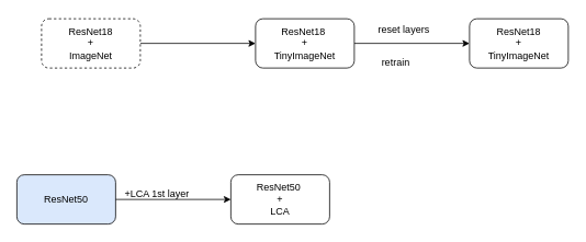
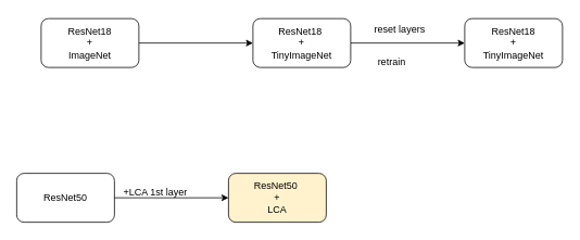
  <mxCell id="0" />
  <mxCell id="1" parent="0" />
- <mxCell id="2" value="ResNet50" style="rounded=1;whiteSpace=wrap;html=1;fillColor=#dae8fc;" parent="1" vertex="1"><mxGeometry x="20" y="212" width="120" height="60" as="geometry" /></mxCell>
+ <mxCell id="2" value="ResNet50" style="rounded=1;whiteSpace=wrap;html=1;" parent="1" vertex="1"><mxGeometry x="20" y="212" width="120" height="60" as="geometry" /></mxCell>
  <mxCell id="3" value="" style="endArrow=classic;html=1;rounded=0;" edge="1" parent="1"><mxGeometry width="50" height="50" relative="1" as="geometry"><mxPoint x="140" y="242" as="sourcePoint" /><mxPoint x="280" y="242" as="targetPoint" /></mxGeometry></mxCell>
  <mxCell id="4" value="+LCA 1st layer" style="text;html=1;align=center;verticalAlign=middle;resizable=0;points=[];autosize=1;strokeColor=none;fillColor=none;" vertex="1" parent="1"><mxGeometry x="140" y="220" width="100" height="30" as="geometry" /></mxCell>
- <mxCell id="5" value="ResNet50&amp;nbsp;&lt;br&gt;+&lt;br&gt;LCA" style="rounded=1;whiteSpace=wrap;html=1;" vertex="1" parent="1"><mxGeometry x="280" y="212" width="120" height="60" as="geometry" /></mxCell>
+ <mxCell id="5" value="ResNet50&amp;nbsp;&lt;br&gt;+&lt;br&gt;LCA" style="rounded=1;whiteSpace=wrap;html=1;fillColor=#fff2cc;" vertex="1" parent="1"><mxGeometry x="280" y="212" width="120" height="60" as="geometry" /></mxCell>
  <mxCell id="6" value="" style="edgeStyle=orthogonalEdgeStyle;rounded=0;orthogonalLoop=1;jettySize=auto;html=1;" edge="1" parent="1" source="7" target="9"><mxGeometry relative="1" as="geometry" /></mxCell>
- <mxCell id="7" value="ResNet18&lt;br&gt;+&lt;br&gt;ImageNet" style="rounded=1;whiteSpace=wrap;html=1;dashed=1;" vertex="1" parent="1"><mxGeometry x="50" y="22" width="120" height="60" as="geometry" /></mxCell>
+ <mxCell id="7" value="ResNet18&lt;br&gt;+&lt;br&gt;ImageNet" style="rounded=1;whiteSpace=wrap;html=1;" vertex="1" parent="1"><mxGeometry x="50" y="22" width="120" height="60" as="geometry" /></mxCell>
  <mxCell id="8" value="" style="edgeStyle=orthogonalEdgeStyle;rounded=0;orthogonalLoop=1;jettySize=auto;html=1;" edge="1" parent="1" source="9" target="10"><mxGeometry relative="1" as="geometry" /></mxCell>
  <mxCell id="9" value="ResNet18&amp;nbsp;&lt;br&gt;+&lt;br&gt;TinyImageNet" style="whiteSpace=wrap;html=1;rounded=1;" vertex="1" parent="1"><mxGeometry x="310" y="22" width="120" height="60" as="geometry" /></mxCell>
  <mxCell id="10" value="ResNet18 &lt;br&gt;+&lt;br&gt;TinyImageNet" style="whiteSpace=wrap;html=1;rounded=1;" vertex="1" parent="1"><mxGeometry x="570" y="22" width="120" height="60" as="geometry" /></mxCell>
  <mxCell id="11" value="reset layers" style="text;html=1;align=center;verticalAlign=middle;resizable=0;points=[];autosize=1;strokeColor=none;fillColor=none;" vertex="1" parent="1"><mxGeometry x="445" y="20" width="90" height="30" as="geometry" /></mxCell>
  <mxCell id="12" value="retrain" style="text;html=1;align=center;verticalAlign=middle;resizable=0;points=[];autosize=1;strokeColor=none;fillColor=none;" vertex="1" parent="1"><mxGeometry x="450" y="60" width="60" height="30" as="geometry" /></mxCell>
